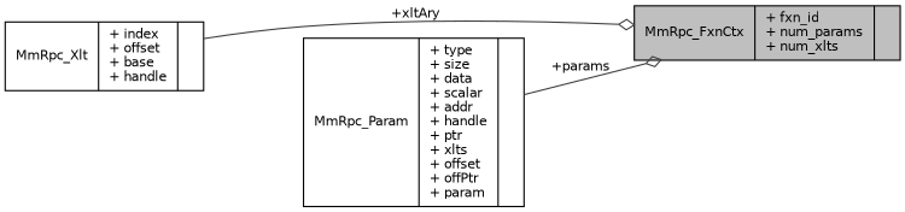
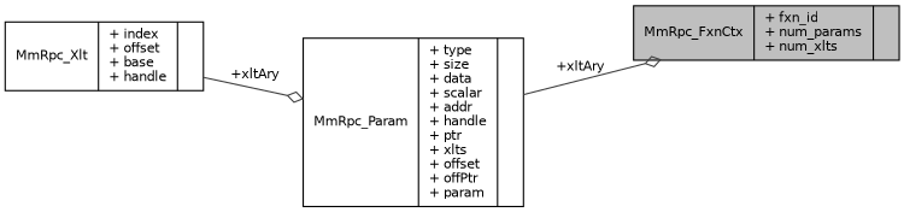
  digraph {
    rankdir=LR
    node [color=black fillcolor=white fontname=Helvetica fontsize=10 shape=record style=filled]
    edge [arrowhead=odiamond color=grey25 fontname=Helvetica fontsize=10 labelfontname=Helvetica labelfontsize=10 style=solid]
    n1 [fillcolor=grey75 fontcolor=black height=0.2 label="{MmRpc_FxnCtx\n|+ fxn_id\l+ num_params\l+ num_xlts\l|}" width=0.4]
    n2 [height=0.2 label="{MmRpc_Xlt\n|+ index\l+ offset\l+ base\l+ handle\l|}" width=0.4]
    n3 [height=0.2 label="{MmRpc_Param\n|+ type\l+ size\l+ data\l+ scalar\l+ addr\l+ handle\l+ ptr\l+ xlts\l+ offset\l+ offPtr\l+ param\l|}" width=0.4]
-   n2 -> n1 [label=" +xltAry"]
-   n3 -> n1 [label=" +params"]
+   n2 -> n3 [label=" +xltAry"]
+   n3 -> n1 [label=" +xltAry"]
  }
